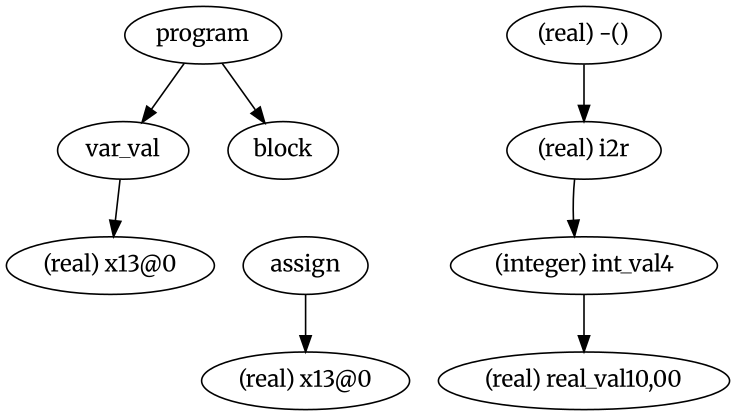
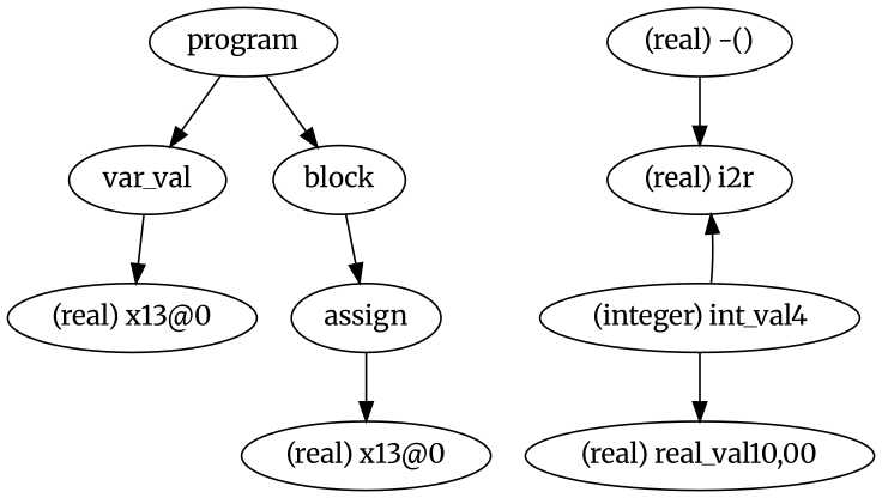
  digraph {
    fontname=Merriweather
    ordering=out
    node [fontname=Merriweather]
    edge [fontname=Merriweather]
    n1 [label=program]
    n2 [label=var_val]
    n3 [label=block]
    n4 [label="(real) x13@0"]
    n5 [label=assign]
    n6 [label="(real) x13@0"]
    n7 [label="(real) -()"]
    n8 [label="(real) i2r"]
    n9 [label="(real) real_val10,00"]
    n10 [label="(integer) int_val4"]
    n1 -> n2
    n1 -> n3
    n2 -> n4
+   n3 -> n5
    n5 -> n6
    n7 -> n8
-   n8 -> n10
+   n10 -> n8
    n10 -> n9
  }
